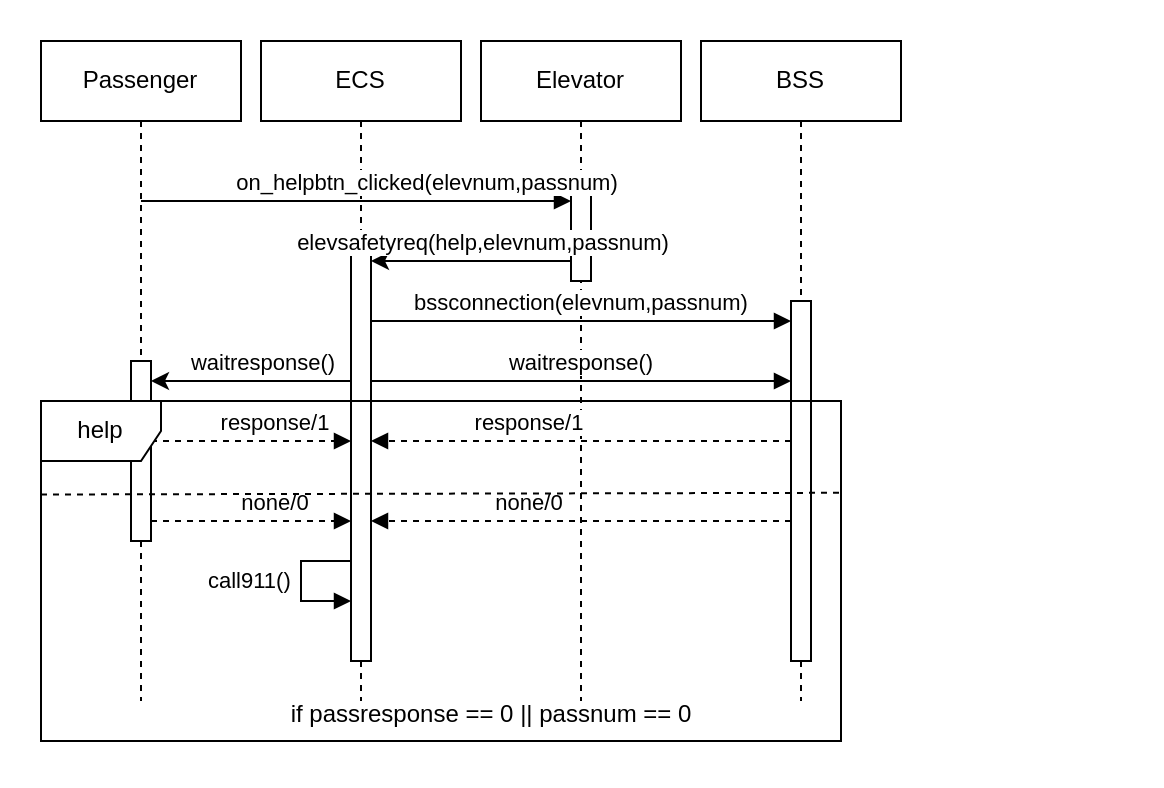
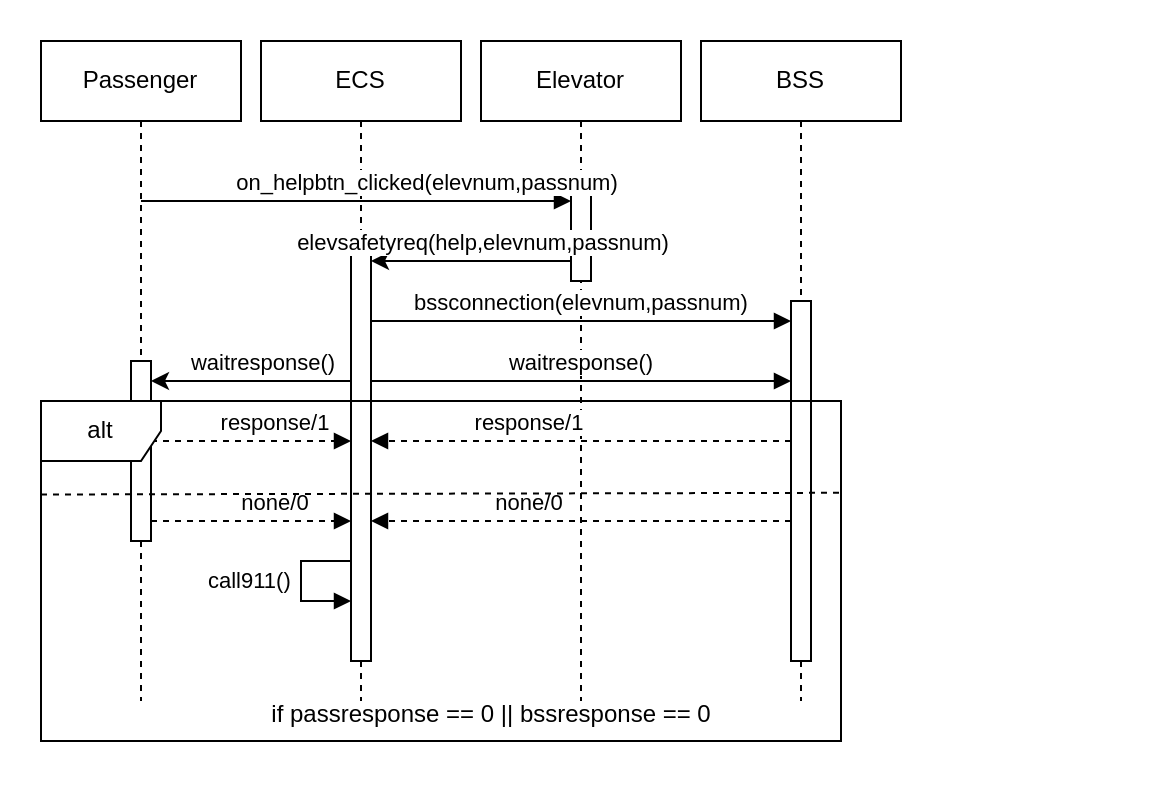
  <mxCell id="0" />
  <mxCell id="1" parent="0" />
  <mxCell id="2" value="BSS" style="shape=umlLifeline;perimeter=lifelinePerimeter;whiteSpace=wrap;html=1;container=0;dropTarget=0;collapsible=0;recursiveResize=0;outlineConnect=0;portConstraint=eastwest;newEdgeStyle={&quot;edgeStyle&quot;:&quot;elbowEdgeStyle&quot;,&quot;elbow&quot;:&quot;vertical&quot;,&quot;curved&quot;:0,&quot;rounded&quot;:0};" parent="1" vertex="1"><mxGeometry x="350" y="20" width="100" height="330" as="geometry" /></mxCell>
  <mxCell id="3" value="" style="html=1;points=[];perimeter=orthogonalPerimeter;outlineConnect=0;targetShapes=umlLifeline;portConstraint=eastwest;newEdgeStyle={&quot;edgeStyle&quot;:&quot;elbowEdgeStyle&quot;,&quot;elbow&quot;:&quot;vertical&quot;,&quot;curved&quot;:0,&quot;rounded&quot;:0};" parent="2" vertex="1"><mxGeometry x="45" y="130" width="10" height="180" as="geometry" /></mxCell>
  <mxCell id="4" value="" style="endArrow=classic;html=1;rounded=0;strokeColor=default;endFill=1;edgeStyle=elbowEdgeStyle;elbow=vertical;" parent="1" source="10" target="8" edge="1"><mxGeometry width="50" height="50" relative="1" as="geometry"><mxPoint x="490" y="280" as="sourcePoint" /><mxPoint x="69.81" y="280" as="targetPoint" /><Array as="points"><mxPoint x="130" y="190" /><mxPoint x="466" y="250" /></Array></mxGeometry></mxCell>
  <mxCell id="5" value="waitresponse()" style="edgeLabel;html=1;align=center;verticalAlign=middle;resizable=0;points=[];" parent="4" vertex="1" connectable="0"><mxGeometry x="-0.104" y="-2" relative="1" as="geometry"><mxPoint y="-8" as="offset" /></mxGeometry></mxCell>
  <mxCell id="6" value="none/0" style="html=1;verticalAlign=bottom;endArrow=block;edgeStyle=elbowEdgeStyle;elbow=vertical;curved=0;rounded=0;dashed=1;" parent="1" source="8" target="10" edge="1"><mxGeometry x="0.246" relative="1" as="geometry"><mxPoint x="69.63" y="320" as="sourcePoint" /><Array as="points"><mxPoint x="110" y="260" /><mxPoint x="120" y="240" /><mxPoint x="375" y="310" /><mxPoint x="355" y="300" /><mxPoint x="375" y="320" /></Array><mxPoint x="515" y="320" as="targetPoint" /><mxPoint as="offset" /></mxGeometry></mxCell>
  <mxCell id="7" value="Passenger" style="shape=umlLifeline;perimeter=lifelinePerimeter;whiteSpace=wrap;html=1;container=0;dropTarget=0;collapsible=0;recursiveResize=0;outlineConnect=0;portConstraint=eastwest;newEdgeStyle={&quot;edgeStyle&quot;:&quot;elbowEdgeStyle&quot;,&quot;elbow&quot;:&quot;vertical&quot;,&quot;curved&quot;:0,&quot;rounded&quot;:0};" parent="1" vertex="1"><mxGeometry x="20" y="20" width="100" height="330" as="geometry" /></mxCell>
  <mxCell id="8" value="" style="html=1;points=[];perimeter=orthogonalPerimeter;outlineConnect=0;targetShapes=umlLifeline;portConstraint=eastwest;newEdgeStyle={&quot;edgeStyle&quot;:&quot;elbowEdgeStyle&quot;,&quot;elbow&quot;:&quot;vertical&quot;,&quot;curved&quot;:0,&quot;rounded&quot;:0};" parent="7" vertex="1"><mxGeometry x="45" y="160" width="10" height="90" as="geometry" /></mxCell>
  <mxCell id="9" value="ECS" style="shape=umlLifeline;perimeter=lifelinePerimeter;whiteSpace=wrap;html=1;container=0;dropTarget=0;collapsible=0;recursiveResize=0;outlineConnect=0;portConstraint=eastwest;newEdgeStyle={&quot;edgeStyle&quot;:&quot;elbowEdgeStyle&quot;,&quot;elbow&quot;:&quot;vertical&quot;,&quot;curved&quot;:0,&quot;rounded&quot;:0};" parent="1" vertex="1"><mxGeometry x="130" y="20" width="100" height="330" as="geometry" /></mxCell>
  <mxCell id="10" value="" style="html=1;points=[];perimeter=orthogonalPerimeter;outlineConnect=0;targetShapes=umlLifeline;portConstraint=eastwest;newEdgeStyle={&quot;edgeStyle&quot;:&quot;elbowEdgeStyle&quot;,&quot;elbow&quot;:&quot;vertical&quot;,&quot;curved&quot;:0,&quot;rounded&quot;:0};" parent="9" vertex="1"><mxGeometry x="45" y="100" width="10" height="210" as="geometry" /></mxCell>
  <mxCell id="11" value="call911()" style="edgeStyle=orthogonalEdgeStyle;html=1;align=left;spacingLeft=2;endArrow=block;rounded=0;strokeColor=default;elbow=vertical;" parent="9" source="10" target="10" edge="1"><mxGeometry y="-50" relative="1" as="geometry"><mxPoint x="40" y="260.0" as="sourcePoint" /><Array as="points"><mxPoint x="20" y="260" /><mxPoint x="20" y="280" /></Array><mxPoint x="40" y="280.0" as="targetPoint" /><mxPoint as="offset" /></mxGeometry></mxCell>
  <mxCell id="12" value="Elevator" style="shape=umlLifeline;perimeter=lifelinePerimeter;whiteSpace=wrap;html=1;container=0;dropTarget=0;collapsible=0;recursiveResize=0;outlineConnect=0;portConstraint=eastwest;newEdgeStyle={&quot;edgeStyle&quot;:&quot;elbowEdgeStyle&quot;,&quot;elbow&quot;:&quot;vertical&quot;,&quot;curved&quot;:0,&quot;rounded&quot;:0};" parent="1" vertex="1"><mxGeometry x="240" y="20" width="100" height="330" as="geometry" /></mxCell>
  <mxCell id="13" value="" style="html=1;points=[];perimeter=orthogonalPerimeter;outlineConnect=0;targetShapes=umlLifeline;portConstraint=eastwest;newEdgeStyle={&quot;edgeStyle&quot;:&quot;elbowEdgeStyle&quot;,&quot;elbow&quot;:&quot;vertical&quot;,&quot;curved&quot;:0,&quot;rounded&quot;:0};" parent="12" vertex="1"><mxGeometry x="45" y="70" width="10" height="50" as="geometry" /></mxCell>
  <mxCell id="14" value="bssconnection(elevnum,passnum)" style="html=1;verticalAlign=bottom;endArrow=block;edgeStyle=elbowEdgeStyle;elbow=vertical;curved=0;rounded=0;" parent="1" source="10" target="3" edge="1"><mxGeometry x="-0.001" relative="1" as="geometry"><mxPoint x="240" y="160" as="sourcePoint" /><Array as="points"><mxPoint x="250" y="160" /><mxPoint x="215.5" y="190" /><mxPoint x="275.5" y="180" /><mxPoint x="255.5" y="170" /><mxPoint x="275.5" y="190" /></Array><mxPoint x="490" y="190" as="targetPoint" /><mxPoint as="offset" /></mxGeometry></mxCell>
  <mxCell id="15" value="waitresponse()" style="html=1;verticalAlign=bottom;endArrow=block;edgeStyle=elbowEdgeStyle;elbow=vertical;curved=0;rounded=0;" parent="1" source="10" target="3" edge="1"><mxGeometry x="-0.001" relative="1" as="geometry"><mxPoint x="195" y="190" as="sourcePoint" /><Array as="points"><mxPoint x="260" y="190" /><mxPoint x="225.5" y="220" /><mxPoint x="285.5" y="210" /><mxPoint x="265.5" y="200" /><mxPoint x="285.5" y="220" /></Array><mxPoint x="510" y="190" as="targetPoint" /><mxPoint as="offset" /></mxGeometry></mxCell>
  <mxCell id="16" value="" style="endArrow=classic;html=1;rounded=0;strokeColor=default;endFill=1;edgeStyle=elbowEdgeStyle;elbow=vertical;" parent="1" source="13" target="10" edge="1"><mxGeometry width="50" height="50" relative="1" as="geometry"><mxPoint x="405" y="130" as="sourcePoint" /><mxPoint x="290" y="130" as="targetPoint" /><Array as="points"><mxPoint x="230" y="130" /></Array></mxGeometry></mxCell>
  <mxCell id="17" value="elevsafetyreq(help,elevnum,passnum)" style="edgeLabel;html=1;align=center;verticalAlign=middle;resizable=0;points=[];" parent="16" vertex="1" connectable="0"><mxGeometry x="-0.104" y="-2" relative="1" as="geometry"><mxPoint y="-8" as="offset" /></mxGeometry></mxCell>
  <mxCell id="18" value="response/1" style="html=1;verticalAlign=bottom;endArrow=block;edgeStyle=elbowEdgeStyle;elbow=vertical;curved=0;rounded=0;dashed=1;" parent="1" source="3" target="10" edge="1"><mxGeometry x="0.246" relative="1" as="geometry"><mxPoint x="510" y="230" as="sourcePoint" /><Array as="points"><mxPoint x="360" y="220" /><mxPoint x="330" y="210" /><mxPoint x="300" y="290" /><mxPoint x="135" y="270" /><mxPoint x="155" y="290" /></Array><mxPoint x="370" y="230" as="targetPoint" /><mxPoint as="offset" /></mxGeometry></mxCell>
  <mxCell id="19" value="response/1" style="html=1;verticalAlign=bottom;endArrow=block;edgeStyle=elbowEdgeStyle;elbow=vertical;curved=0;rounded=0;dashed=1;" parent="1" source="8" target="10" edge="1"><mxGeometry x="0.246" relative="1" as="geometry"><mxPoint x="440" y="260" as="sourcePoint" /><Array as="points"><mxPoint x="120" y="220" /><mxPoint x="255" y="250" /><mxPoint x="225" y="330" /><mxPoint x="60" y="310" /><mxPoint x="80" y="330" /></Array><mxPoint x="110" y="260" as="targetPoint" /><mxPoint as="offset" /></mxGeometry></mxCell>
  <mxCell id="20" value="none/0" style="html=1;verticalAlign=bottom;endArrow=block;edgeStyle=elbowEdgeStyle;elbow=vertical;curved=0;rounded=0;dashed=1;" parent="1" source="3" target="10" edge="1"><mxGeometry x="0.246" relative="1" as="geometry"><mxPoint x="260" y="260" as="sourcePoint" /><Array as="points"><mxPoint x="305" y="260" /><mxPoint x="560" y="330" /><mxPoint x="540" y="320" /><mxPoint x="560" y="340" /></Array><mxPoint x="360" y="260" as="targetPoint" /><mxPoint as="offset" /></mxGeometry></mxCell>
  <mxCell id="21" value="" style="group" parent="1" vertex="1" connectable="0"><mxGeometry x="20" y="200" width="400" height="170" as="geometry" /></mxCell>
- <mxCell id="22" value="help" style="shape=umlFrame;whiteSpace=wrap;html=1;pointerEvents=0;" parent="21" vertex="1"><mxGeometry width="400" height="170" as="geometry" /></mxCell>
+ <mxCell id="22" value="alt" style="shape=umlFrame;whiteSpace=wrap;html=1;pointerEvents=0;" parent="21" vertex="1"><mxGeometry width="400" height="170" as="geometry" /></mxCell>
  <mxCell id="23" value="" style="endArrow=none;dashed=1;html=1;rounded=0;entryX=1.002;entryY=0.27;entryDx=0;entryDy=0;entryPerimeter=0;exitX=0;exitY=0.275;exitDx=0;exitDy=0;exitPerimeter=0;" parent="21" source="22" target="22" edge="1"><mxGeometry width="50" height="50" relative="1" as="geometry"><mxPoint x="150" y="109.286" as="sourcePoint" /><mxPoint x="200" y="48.571" as="targetPoint" /></mxGeometry></mxCell>
- <mxCell id="24" value="if passresponse == 0 || passnum == 0" style="text;html=1;align=center;verticalAlign=middle;resizable=0;points=[];autosize=1;strokeColor=none;fillColor=none;" vertex="1" parent="21"><mxGeometry x="100" y="141.665" width="250" height="30" as="geometry" /></mxCell>
+ <mxCell id="24" value="if passresponse == 0 || bssresponse == 0" style="text;html=1;align=center;verticalAlign=middle;resizable=0;points=[];autosize=1;strokeColor=none;fillColor=none;" vertex="1" parent="21"><mxGeometry x="100" y="141.665" width="250" height="30" as="geometry" /></mxCell>
  <mxCell id="25" value="on_helpbtn_clicked(elevnum,passnum)" style="html=1;verticalAlign=bottom;endArrow=block;edgeStyle=elbowEdgeStyle;elbow=vertical;curved=0;rounded=0;" parent="1" target="13" edge="1"><mxGeometry x="0.333" relative="1" as="geometry"><mxPoint x="70" y="100" as="sourcePoint" /><Array as="points"><mxPoint x="95" y="100" /><mxPoint x="155" y="90" /><mxPoint x="135" y="80" /><mxPoint x="155" y="100" /></Array><mxPoint x="404.5" y="100" as="targetPoint" /><mxPoint as="offset" /></mxGeometry></mxCell>
